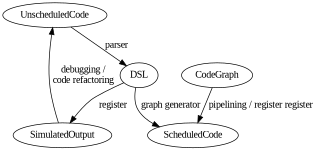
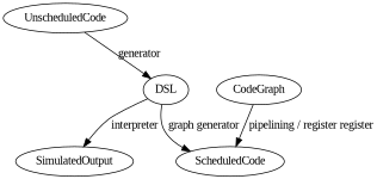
  digraph {
    fontname="Liberation Serif"
    node [fontname="Liberation Serif"]
    edge [fontname="Liberation Serif"]
    UnscheduledCode
    DSL
    SimulatedOutput
    ScheduledCode
    CodeGraph
-   UnscheduledCode -> DSL [label=" parser"]
-   DSL -> SimulatedOutput [label=" register"]
+   UnscheduledCode -> DSL [label=" generator"]
+   DSL -> SimulatedOutput [label=" interpreter"]
    DSL -> ScheduledCode [label=" graph generator"]
-   SimulatedOutput -> UnscheduledCode [label=" debugging /\n code refactoring"]
    CodeGraph -> ScheduledCode [label=" pipelining / register register"]
  }
